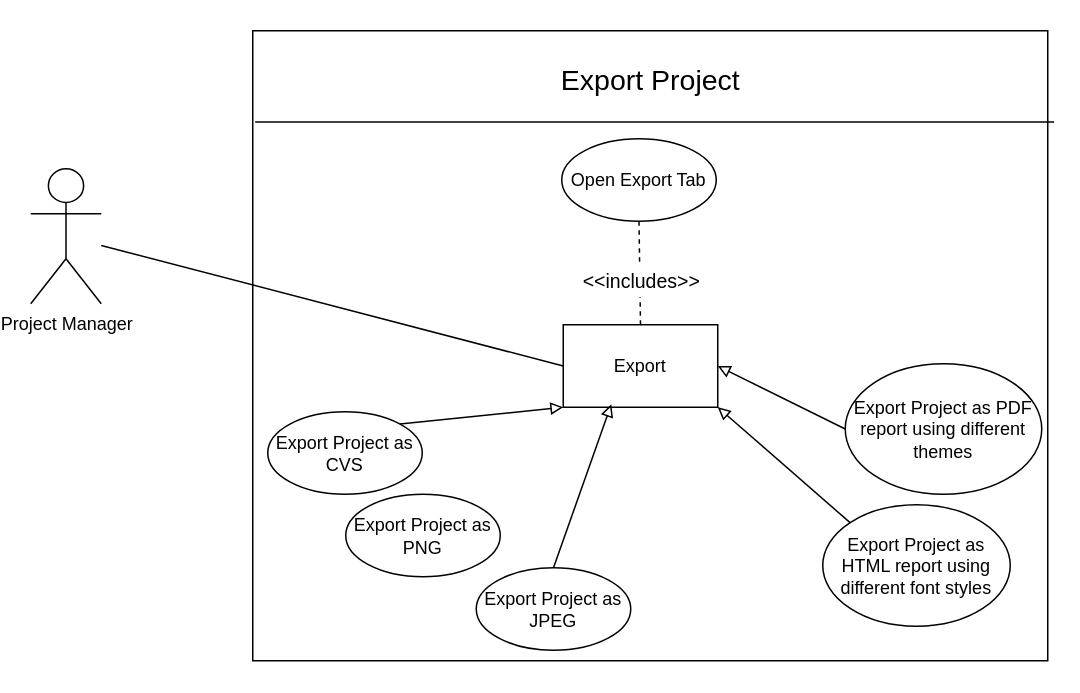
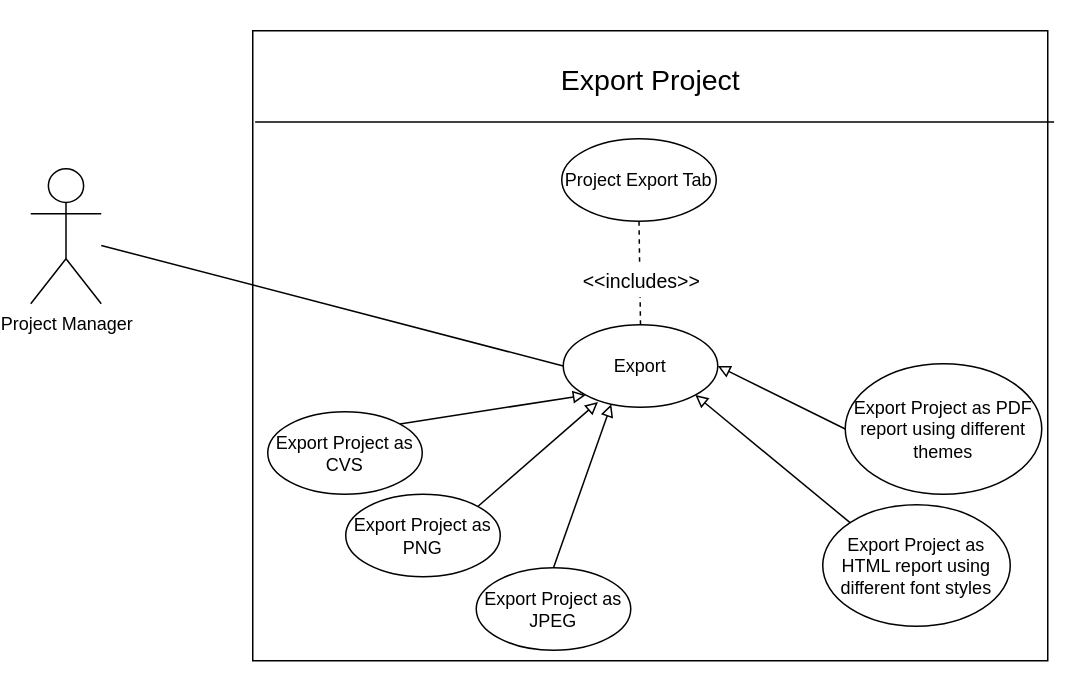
  <mxCell id="0" />
  <mxCell id="1" parent="0" />
  <mxCell id="2" value="Project Manager" style="shape=umlActor;verticalLabelPosition=bottom;verticalAlign=top;html=1;outlineConnect=0;fillColor=none;" vertex="1" parent="1"><mxGeometry x="20" y="112" width="47" height="90" as="geometry" /></mxCell>
  <mxCell id="3" value="" style="rounded=0;whiteSpace=wrap;html=1;fillColor=none;" vertex="1" parent="1"><mxGeometry x="168" y="20" width="530" height="420" as="geometry" /></mxCell>
- <mxCell id="4" value="Open Export Tab" style="ellipse;whiteSpace=wrap;html=1;fillColor=none;" vertex="1" parent="1"><mxGeometry x="374" y="92" width="103" height="55" as="geometry" /></mxCell>
+ <mxCell id="4" value="Project Export Tab" style="ellipse;whiteSpace=wrap;html=1;fillColor=none;" vertex="1" parent="1"><mxGeometry x="374" y="92" width="103" height="55" as="geometry" /></mxCell>
  <mxCell id="5" value="&lt;font style=&quot;font-size: 19px;&quot;&gt;Export Project&lt;/font&gt;" style="text;html=1;align=center;verticalAlign=middle;resizable=0;points=[];autosize=1;strokeColor=none;fillColor=none;" vertex="1" parent="1"><mxGeometry x="364.5" y="36" width="137" height="35" as="geometry" /></mxCell>
  <mxCell id="6" value="" style="endArrow=none;html=1;rounded=0;fontSize=19;exitX=1.008;exitY=0.145;exitDx=0;exitDy=0;exitPerimeter=0;entryX=0.003;entryY=0.145;entryDx=0;entryDy=0;entryPerimeter=0;" edge="1" parent="1" source="3" target="3"><mxGeometry width="50" height="50" relative="1" as="geometry"><mxPoint x="175" y="91" as="sourcePoint" /><mxPoint x="225" y="41" as="targetPoint" /></mxGeometry></mxCell>
- <mxCell id="7" value="Export" style="whiteSpace=wrap;html=1;fillColor=none;rounded=0;" vertex="1" parent="1"><mxGeometry x="375" y="216" width="103" height="55" as="geometry" /></mxCell>
+ <mxCell id="7" value="Export" style="ellipse;whiteSpace=wrap;html=1;fillColor=none;" vertex="1" parent="1"><mxGeometry x="375" y="216" width="103" height="55" as="geometry" /></mxCell>
  <mxCell id="8" value="Export Project as CVS" style="ellipse;whiteSpace=wrap;html=1;fillColor=none;" vertex="1" parent="1"><mxGeometry x="178" y="274" width="103" height="55" as="geometry" /></mxCell>
  <mxCell id="9" value="" style="endArrow=none;html=1;rounded=0;fontSize=19;entryX=0;entryY=0.5;entryDx=0;entryDy=0;" edge="1" parent="1" source="2" target="7"><mxGeometry width="50" height="50" relative="1" as="geometry"><mxPoint x="175" y="301" as="sourcePoint" /><mxPoint x="225" y="251" as="targetPoint" /></mxGeometry></mxCell>
  <mxCell id="10" value="" style="endArrow=none;html=1;rounded=0;fontSize=19;entryX=0.5;entryY=1;entryDx=0;entryDy=0;exitX=0.5;exitY=0;exitDx=0;exitDy=0;dashed=1;" edge="1" parent="1" source="7" target="4"><mxGeometry width="50" height="50" relative="1" as="geometry"><mxPoint x="175" y="301" as="sourcePoint" /><mxPoint x="225" y="251" as="targetPoint" /></mxGeometry></mxCell>
  <mxCell id="11" value="&lt;font style=&quot;font-size: 13px;&quot;&gt;&amp;lt;&amp;lt;includes&amp;gt;&amp;gt;&lt;/font&gt;" style="edgeLabel;html=1;align=center;verticalAlign=middle;resizable=0;points=[];fontSize=19;" vertex="1" connectable="0" parent="10"><mxGeometry x="-0.469" relative="1" as="geometry"><mxPoint y="-13" as="offset" /></mxGeometry></mxCell>
  <mxCell id="12" value="Export Project as PNG" style="ellipse;whiteSpace=wrap;html=1;fillColor=none;" vertex="1" parent="1"><mxGeometry x="230" y="329" width="103" height="55" as="geometry" /></mxCell>
  <mxCell id="13" value="Export Project as JPEG" style="ellipse;whiteSpace=wrap;html=1;fillColor=none;" vertex="1" parent="1"><mxGeometry x="317" y="378" width="103" height="55" as="geometry" /></mxCell>
  <mxCell id="14" value="Export Project as HTML report using different font styles" style="ellipse;whiteSpace=wrap;html=1;fillColor=none;" vertex="1" parent="1"><mxGeometry x="548" y="336" width="125" height="81" as="geometry" /></mxCell>
  <mxCell id="15" value="Export Project as PDF report using different themes" style="ellipse;whiteSpace=wrap;html=1;fillColor=none;" vertex="1" parent="1"><mxGeometry x="563" y="242" width="131" height="87" as="geometry" /></mxCell>
  <mxCell id="16" value="" style="endArrow=block;html=1;rounded=0;fontSize=13;endFill=0;exitX=1;exitY=0;exitDx=0;exitDy=0;entryX=0;entryY=1;entryDx=0;entryDy=0;" edge="1" parent="1" source="8" target="7"><mxGeometry width="50" height="50" relative="1" as="geometry"><mxPoint x="386" y="267" as="sourcePoint" /><mxPoint x="436" y="217" as="targetPoint" /></mxGeometry></mxCell>
+ <mxCell id="17" value="" style="endArrow=block;html=1;rounded=0;fontSize=13;endFill=0;exitX=1;exitY=0;exitDx=0;exitDy=0;entryX=0.225;entryY=0.935;entryDx=0;entryDy=0;entryPerimeter=0;" edge="1" parent="1" source="12" target="7"><mxGeometry width="50" height="50" relative="1" as="geometry"><mxPoint x="276.072" y="292.138" as="sourcePoint" /><mxPoint x="399.928" y="272.862" as="targetPoint" /></mxGeometry></mxCell>
  <mxCell id="18" value="" style="endArrow=block;html=1;rounded=0;fontSize=13;endFill=0;exitX=0.5;exitY=0;exitDx=0;exitDy=0;entryX=0.311;entryY=0.964;entryDx=0;entryDy=0;entryPerimeter=0;" edge="1" parent="1" source="13" target="7"><mxGeometry width="50" height="50" relative="1" as="geometry"><mxPoint x="328.072" y="347.138" as="sourcePoint" /><mxPoint x="408.175" y="277.425" as="targetPoint" /></mxGeometry></mxCell>
  <mxCell id="19" value="" style="endArrow=block;html=1;rounded=0;fontSize=13;endFill=0;exitX=0;exitY=0;exitDx=0;exitDy=0;entryX=1;entryY=1;entryDx=0;entryDy=0;" edge="1" parent="1" source="14" target="7"><mxGeometry width="50" height="50" relative="1" as="geometry"><mxPoint x="348.072" y="367.138" as="sourcePoint" /><mxPoint x="428.175" y="297.425" as="targetPoint" /></mxGeometry></mxCell>
  <mxCell id="20" value="" style="endArrow=block;html=1;rounded=0;fontSize=13;endFill=0;exitX=0;exitY=0.5;exitDx=0;exitDy=0;entryX=1;entryY=0.5;entryDx=0;entryDy=0;" edge="1" parent="1" source="15" target="7"><mxGeometry width="50" height="50" relative="1" as="geometry"><mxPoint x="576.084" y="358.007" as="sourcePoint" /><mxPoint x="472.885" y="272.962" as="targetPoint" /></mxGeometry></mxCell>
